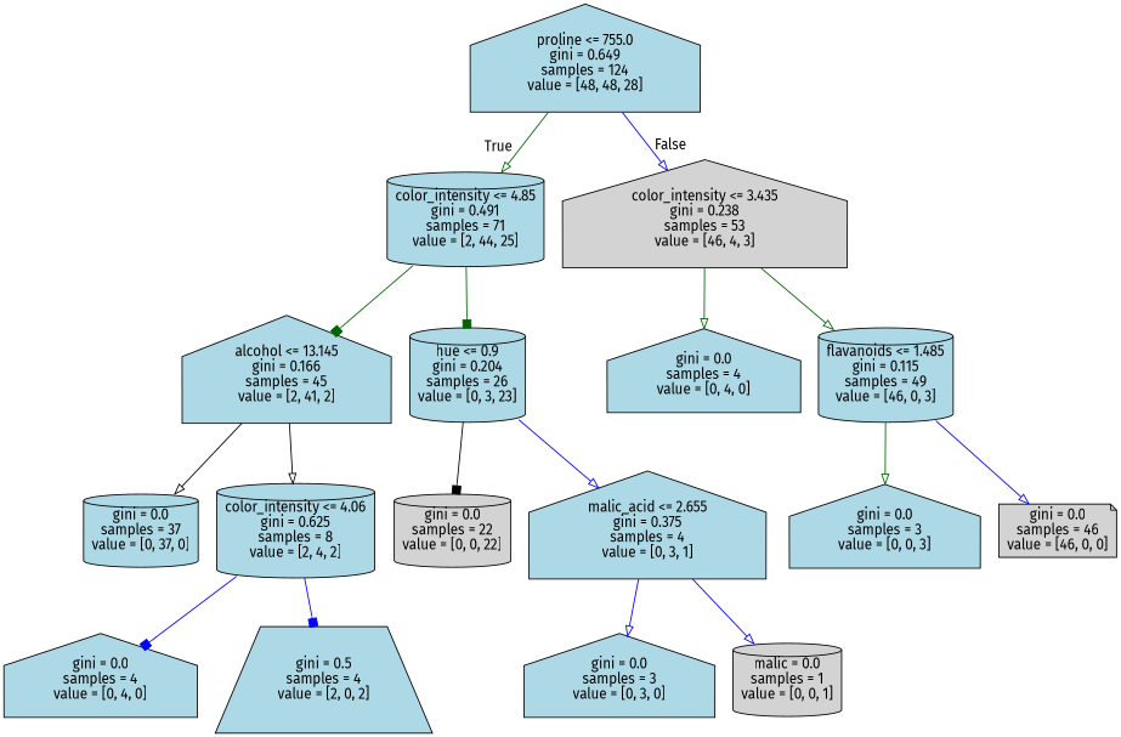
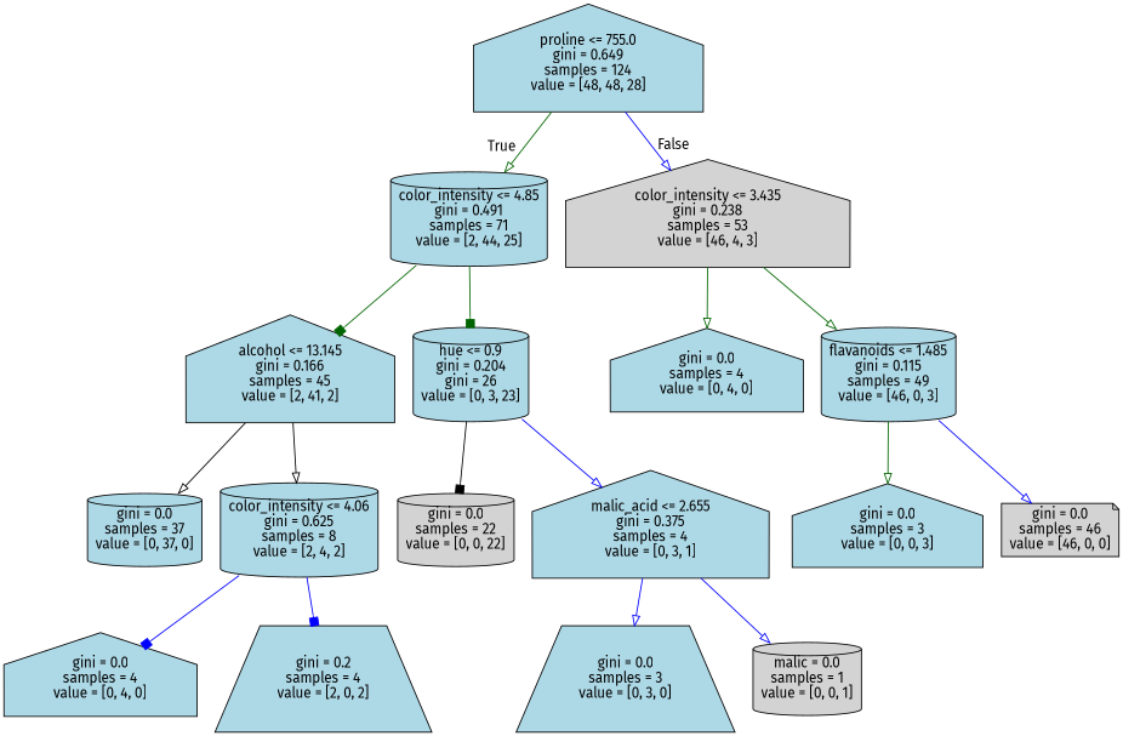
  digraph {
    fontname="Fira Sans"
    node [color=black fillcolor=lightblue fontname="Fira Sans" shape=house style=filled]
    edge [arrowhead=onormal color=blue fontname="Fira Sans"]
    n1 [label="proline <= 755.0\ngini = 0.649\nsamples = 124\nvalue = [48, 48, 28]"]
    n2 [label="color_intensity <= 4.85\ngini = 0.491\nsamples = 71\nvalue = [2, 44, 25]" shape=cylinder]
    n3 [fillcolor=lightgrey label="color_intensity <= 3.435\ngini = 0.238\nsamples = 53\nvalue = [46, 4, 3]"]
    n4 [label="alcohol <= 13.145\ngini = 0.166\nsamples = 45\nvalue = [2, 41, 2]"]
-   n5 [label="hue <= 0.9\ngini = 0.204\nsamples = 26\nvalue = [0, 3, 23]" shape=cylinder]
+   n5 [label="hue <= 0.9\ngini = 0.204\ngini = 26\nvalue = [0, 3, 23]" shape=cylinder]
    n6 [label="gini = 0.0\nsamples = 4\nvalue = [0, 4, 0]"]
    n7 [label="flavanoids <= 1.485\ngini = 0.115\nsamples = 49\nvalue = [46, 0, 3]" shape=cylinder]
    n8 [label="gini = 0.0\nsamples = 37\nvalue = [0, 37, 0]" shape=cylinder]
    n9 [label="color_intensity <= 4.06\ngini = 0.625\nsamples = 8\nvalue = [2, 4, 2]" shape=cylinder]
    n10 [fillcolor=lightgrey label="gini = 0.0\nsamples = 22\nvalue = [0, 0, 22]" shape=cylinder]
    n11 [label="malic_acid <= 2.655\ngini = 0.375\nsamples = 4\nvalue = [0, 3, 1]"]
    n12 [label="gini = 0.0\nsamples = 4\nvalue = [0, 4, 0]"]
-   n13 [label="gini = 0.5\nsamples = 4\nvalue = [2, 0, 2]" shape=trapezium]
-   n14 [label="gini = 0.0\nsamples = 3\nvalue = [0, 3, 0]"]
+   n13 [label="gini = 0.2\nsamples = 4\nvalue = [2, 0, 2]" shape=trapezium]
+   n14 [label="gini = 0.0\nsamples = 3\nvalue = [0, 3, 0]" shape=trapezium]
    n15 [fillcolor=lightgrey label="malic = 0.0\nsamples = 1\nvalue = [0, 0, 1]" shape=cylinder]
    n16 [label="gini = 0.0\nsamples = 3\nvalue = [0, 0, 3]"]
    n17 [fillcolor=lightgrey label="gini = 0.0\nsamples = 46\nvalue = [46, 0, 0]" shape=note]
    n1 -> n2 [color=darkgreen headlabel=True labelangle=45 labeldistance=2.5]
    n1 -> n3 [headlabel=False labelangle=-45 labeldistance=2.5]
    n2 -> n4 [arrowhead=box color=darkgreen]
    n2 -> n5 [arrowhead=box color=darkgreen]
    n3 -> n6 [color=darkgreen]
    n3 -> n7 [color=darkgreen]
    n4 -> n8 [color=black]
    n4 -> n9 [color=black]
    n5 -> n10 [arrowhead=box color=black]
    n5 -> n11
    n7 -> n16 [color=darkgreen]
    n7 -> n17
    n9 -> n12 [arrowhead=box]
    n9 -> n13 [arrowhead=box]
    n11 -> n14
    n11 -> n15
  }
